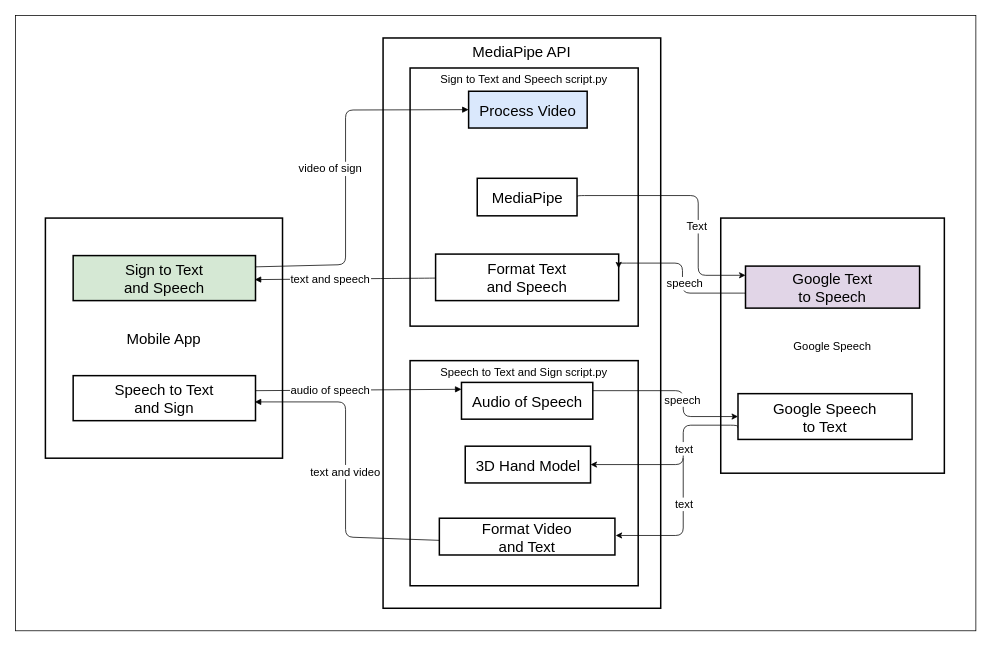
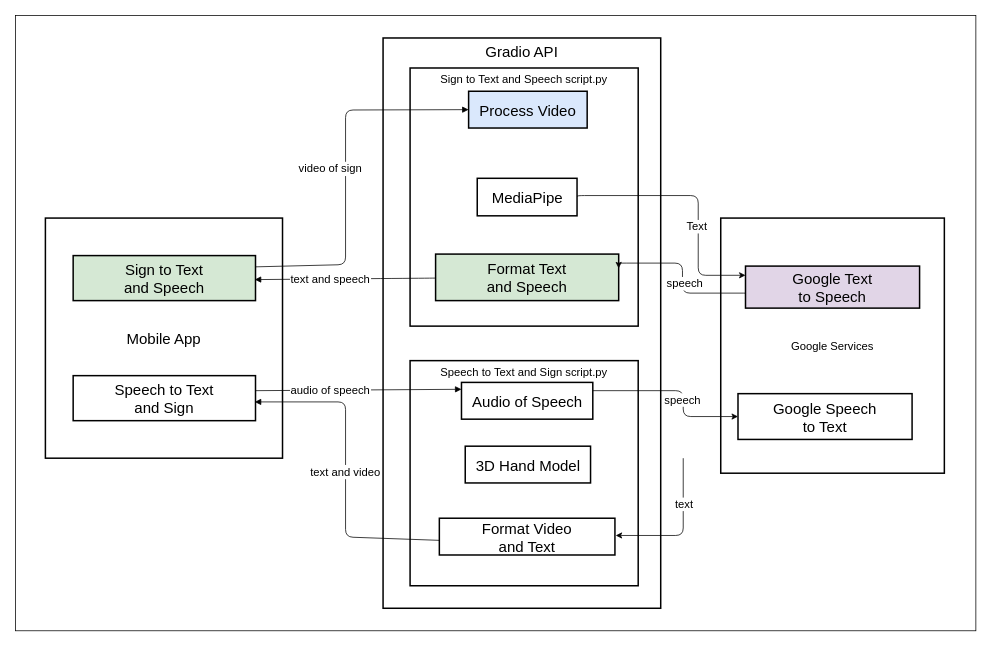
  <mxCell id="0" />
  <mxCell id="1" parent="0" />
  <mxCell id="2" value="" style="rounded=0;whiteSpace=wrap;html=1;" vertex="1" parent="1"><mxGeometry x="20" y="20" width="1280" height="820" as="geometry" /></mxCell>
- <mxCell id="3" value="Google Speech" style="whiteSpace=wrap;strokeWidth=2;verticalAlign=middle;fontSize=15;" vertex="1" parent="1"><mxGeometry x="960" y="290" width="298" height="340" as="geometry" /></mxCell>
- <mxCell id="4" value="MediaPipe API" style="whiteSpace=wrap;strokeWidth=2;verticalAlign=top;fontSize=20;" vertex="1" parent="1"><mxGeometry x="510" y="50" width="370" height="760" as="geometry" /></mxCell>
+ <mxCell id="3" value="Google Services" style="whiteSpace=wrap;strokeWidth=2;verticalAlign=middle;fontSize=15;" vertex="1" parent="1"><mxGeometry x="960" y="290" width="298" height="340" as="geometry" /></mxCell>
+ <mxCell id="4" value="Gradio API" style="whiteSpace=wrap;strokeWidth=2;verticalAlign=top;fontSize=20;" vertex="1" parent="1"><mxGeometry x="510" y="50" width="370" height="760" as="geometry" /></mxCell>
  <mxCell id="5" value="Speech to Text and Sign script.py" style="whiteSpace=wrap;strokeWidth=2;verticalAlign=top;fontSize=15;" vertex="1" parent="1"><mxGeometry x="546" y="480" width="304" height="300" as="geometry" /></mxCell>
  <mxCell id="6" value="Sign to Text and Speech script.py" style="whiteSpace=wrap;strokeWidth=2;verticalAlign=top;fontSize=15;" vertex="1" parent="1"><mxGeometry x="546" y="90" width="304" height="344" as="geometry" /></mxCell>
  <mxCell id="7" value="Mobile App" style="whiteSpace=wrap;strokeWidth=2;verticalAlign=middle;fontSize=20;" vertex="1" parent="1"><mxGeometry x="60" y="290" width="316" height="320" as="geometry" /></mxCell>
  <mxCell id="8" value="Sign to Text&#10;and Speech" style="whiteSpace=wrap;strokeWidth=2;fontSize=20;fillColor=#d5e8d4;" vertex="1" parent="1"><mxGeometry x="97" y="340" width="243" height="60" as="geometry" /></mxCell>
  <mxCell id="9" value="Speech to Text&#10;and Sign" style="whiteSpace=wrap;strokeWidth=2;fontSize=20;" vertex="1" parent="1"><mxGeometry x="97" y="500" width="243" height="60" as="geometry" /></mxCell>
  <mxCell id="10" value="Process Video" style="whiteSpace=wrap;strokeWidth=2;fontSize=20;fillColor=#dae8fc;" vertex="1" parent="1"><mxGeometry x="624" y="121" width="158" height="49" as="geometry" /></mxCell>
  <mxCell id="11" style="edgeStyle=orthogonalEdgeStyle;rounded=1;orthogonalLoop=1;jettySize=auto;html=1;entryX=0;entryY=0.25;entryDx=0;entryDy=0;curved=0;exitX=1;exitY=0.5;exitDx=0;exitDy=0;" edge="1" parent="1"><mxGeometry relative="1" as="geometry"><mxPoint x="768.5" y="262" as="sourcePoint" /><mxPoint x="993" y="366.25" as="targetPoint" /><Array as="points"><mxPoint x="769" y="260" /><mxPoint x="930" y="260" /><mxPoint x="930" y="366" /></Array></mxGeometry></mxCell>
  <mxCell id="12" value="&lt;font style=&quot;font-size: 15px;&quot;&gt;Text&lt;/font&gt;" style="edgeLabel;html=1;align=center;verticalAlign=middle;resizable=0;points=[];" connectable="0" vertex="1" parent="11"><mxGeometry x="0.077" y="-3" relative="1" as="geometry"><mxPoint y="25" as="offset" /></mxGeometry></mxCell>
  <mxCell id="13" value="MediaPipe" style="whiteSpace=wrap;strokeWidth=2;fontSize=20;" vertex="1" parent="1"><mxGeometry x="635.5" y="237" width="133" height="50" as="geometry" /></mxCell>
- <mxCell id="14" value="Format Text&#10;and Speech" style="whiteSpace=wrap;strokeWidth=2;fontSize=20;" vertex="1" parent="1"><mxGeometry x="580" y="338" width="244" height="62" as="geometry" /></mxCell>
+ <mxCell id="14" value="Format Text&#10;and Speech" style="whiteSpace=wrap;strokeWidth=2;fontSize=20;fillColor=#d5e8d4;" vertex="1" parent="1"><mxGeometry x="580" y="338" width="244" height="62" as="geometry" /></mxCell>
  <mxCell id="15" style="edgeStyle=orthogonalEdgeStyle;rounded=1;orthogonalLoop=1;jettySize=auto;html=1;entryX=0;entryY=0.5;entryDx=0;entryDy=0;curved=0;" edge="1" parent="1" source="17" target="25"><mxGeometry relative="1" as="geometry"><Array as="points"><mxPoint x="910" y="520" /><mxPoint x="910" y="554" /></Array></mxGeometry></mxCell>
  <mxCell id="16" value="&lt;font style=&quot;font-size: 15px;&quot;&gt;speech&lt;/font&gt;" style="edgeLabel;html=1;align=center;verticalAlign=middle;resizable=0;points=[];" connectable="0" vertex="1" parent="15"><mxGeometry x="0.256" y="-2" relative="1" as="geometry"><mxPoint y="-11" as="offset" /></mxGeometry></mxCell>
  <mxCell id="17" value="Audio of Speech" style="whiteSpace=wrap;strokeWidth=2;fontSize=20;" vertex="1" parent="1"><mxGeometry x="614.5" y="509" width="175" height="49" as="geometry" /></mxCell>
  <mxCell id="18" value="3D Hand Model" style="whiteSpace=wrap;strokeWidth=2;fontSize=20;" vertex="1" parent="1"><mxGeometry x="619.5" y="594" width="167" height="49" as="geometry" /></mxCell>
  <mxCell id="19" value="Format Video&#10;and Text" style="whiteSpace=wrap;strokeWidth=2;fontSize=20;" vertex="1" parent="1"><mxGeometry x="585" y="690" width="234" height="49" as="geometry" /></mxCell>
  <mxCell id="20" style="edgeStyle=orthogonalEdgeStyle;rounded=1;orthogonalLoop=1;jettySize=auto;html=1;exitX=0;exitY=0.5;exitDx=0;exitDy=0;curved=0;" edge="1" parent="1"><mxGeometry relative="1" as="geometry"><mxPoint x="993" y="396.5" as="sourcePoint" /><mxPoint x="824" y="357" as="targetPoint" /><Array as="points"><mxPoint x="1000" y="396" /><mxPoint x="1000" y="390" /><mxPoint x="909" y="390" /><mxPoint x="909" y="350" /><mxPoint x="824" y="350" /></Array></mxGeometry></mxCell>
  <mxCell id="21" value="&lt;font style=&quot;font-size: 15px;&quot;&gt;speech&lt;/font&gt;" style="edgeLabel;html=1;align=center;verticalAlign=middle;resizable=0;points=[];" connectable="0" vertex="1" parent="20"><mxGeometry x="-0.077" y="-2" relative="1" as="geometry"><mxPoint y="-9" as="offset" /></mxGeometry></mxCell>
  <mxCell id="22" value="Google Text&#10;to Speech" style="whiteSpace=wrap;strokeWidth=2;fontSize=20;fillColor=#e1d5e7;" vertex="1" parent="1"><mxGeometry x="993" y="354" width="232" height="56" as="geometry" /></mxCell>
- <mxCell id="23" style="edgeStyle=orthogonalEdgeStyle;rounded=1;orthogonalLoop=1;jettySize=auto;html=1;exitX=0;exitY=0.75;exitDx=0;exitDy=0;entryX=1;entryY=0.5;entryDx=0;entryDy=0;curved=0;" edge="1" parent="1" source="25" target="18"><mxGeometry relative="1" as="geometry"><Array as="points"><mxPoint x="910" y="566" /><mxPoint x="910" y="619" /></Array></mxGeometry></mxCell>
- <mxCell id="24" value="&lt;font style=&quot;font-size: 15px;&quot;&gt;text&lt;/font&gt;" style="edgeLabel;html=1;align=center;verticalAlign=middle;resizable=0;points=[];" connectable="0" vertex="1" parent="23"><mxGeometry x="-0.372" relative="1" as="geometry"><mxPoint y="28" as="offset" /></mxGeometry></mxCell>
  <mxCell id="25" value="Google Speech&#10;to Text" style="whiteSpace=wrap;strokeWidth=2;fontSize=20;" vertex="1" parent="1"><mxGeometry x="983" y="524" width="232" height="61" as="geometry" /></mxCell>
  <mxCell id="26" value="video of sign" style="curved=0;startArrow=none;endArrow=block;rounded=1;exitX=1;exitY=0.25;exitDx=0;exitDy=0;entryX=0;entryY=0.5;entryDx=0;entryDy=0;fontSize=15;" edge="1" parent="1" source="8" target="10"><mxGeometry x="0.016" y="20" relative="1" as="geometry"><Array as="points"><mxPoint x="460" y="352" /><mxPoint x="460" y="146" /></Array><mxPoint as="offset" /></mxGeometry></mxCell>
  <mxCell id="27" value="text and speech" style="curved=1;startArrow=none;endArrow=block;rounded=0;exitX=0;exitY=0.5;exitDx=0;exitDy=0;entryX=1;entryY=0.5;entryDx=0;entryDy=0;fontSize=15;" edge="1" parent="1"><mxGeometry x="0.162" y="-1" relative="1" as="geometry"><Array as="points" /><mxPoint x="580" y="370" as="sourcePoint" /><mxPoint x="339" y="372" as="targetPoint" /><mxPoint as="offset" /></mxGeometry></mxCell>
  <mxCell id="28" value="audio of speech" style="curved=0;startArrow=none;endArrow=block;rounded=1;entryX=0;entryY=0.5;entryDx=0;entryDy=0;exitX=1;exitY=0.25;exitDx=0;exitDy=0;fontSize=15;" edge="1" parent="1"><mxGeometry x="-0.271" y="1" relative="1" as="geometry"><Array as="points" /><mxPoint x="340" y="520" as="sourcePoint" /><mxPoint x="614.5" y="518.19" as="targetPoint" /><mxPoint as="offset" /></mxGeometry></mxCell>
  <mxCell id="29" value="text and video" style="curved=0;startArrow=none;endArrow=block;rounded=1;exitX=0;exitY=0.5;exitDx=0;exitDy=0;fontSize=15;" edge="1" parent="1"><mxGeometry relative="1" as="geometry"><Array as="points"><mxPoint x="460" y="715" /><mxPoint x="460" y="535" /></Array><mxPoint x="585" y="719.5" as="sourcePoint" /><mxPoint x="339" y="535" as="targetPoint" /></mxGeometry></mxCell>
  <mxCell id="30" style="edgeStyle=orthogonalEdgeStyle;rounded=1;orthogonalLoop=1;jettySize=auto;html=1;entryX=1;entryY=0.5;entryDx=0;entryDy=0;curved=0;" edge="1" parent="1"><mxGeometry relative="1" as="geometry"><mxPoint x="910" y="610" as="sourcePoint" /><mxPoint x="820" y="713" as="targetPoint" /><Array as="points"><mxPoint x="910" y="713" /></Array></mxGeometry></mxCell>
  <mxCell id="31" value="&lt;font style=&quot;font-size: 15px;&quot;&gt;text&lt;/font&gt;" style="edgeLabel;html=1;align=center;verticalAlign=middle;resizable=0;points=[];" connectable="0" vertex="1" parent="30"><mxGeometry x="-0.372" relative="1" as="geometry"><mxPoint y="-1" as="offset" /></mxGeometry></mxCell>
